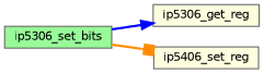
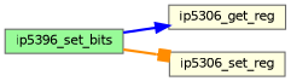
  digraph {
    rankdir=LR
    node [color=grey40 fillcolor=lightyellow fontname=Helvetica fontsize=10 shape=box style=filled]
    edge [fontname=Helvetica fontsize=10 labelfontname=Helvetica labelfontsize=10 style=bold]
-   n1 [color=gray40 fillcolor=palegreen fontcolor=black height=0.2 label=ip5306_set_bits width=0.4]
+   n1 [color=gray40 fillcolor=palegreen fontcolor=black height=0.2 label=ip5396_set_bits width=0.4]
    n2 [height=0.2 label=ip5306_get_reg width=0.4]
-   n3 [height=0.2 label=ip5406_set_reg width=0.4]
+   n3 [height=0.2 label=ip5306_set_reg width=0.4]
    n1 -> n2 [arrowhead=normal color=blue]
    n1 -> n3 [arrowhead=box color=darkorange]
  }
